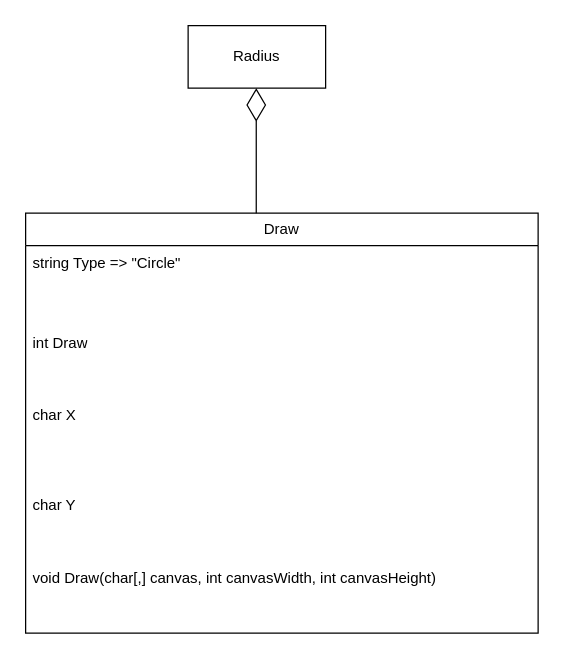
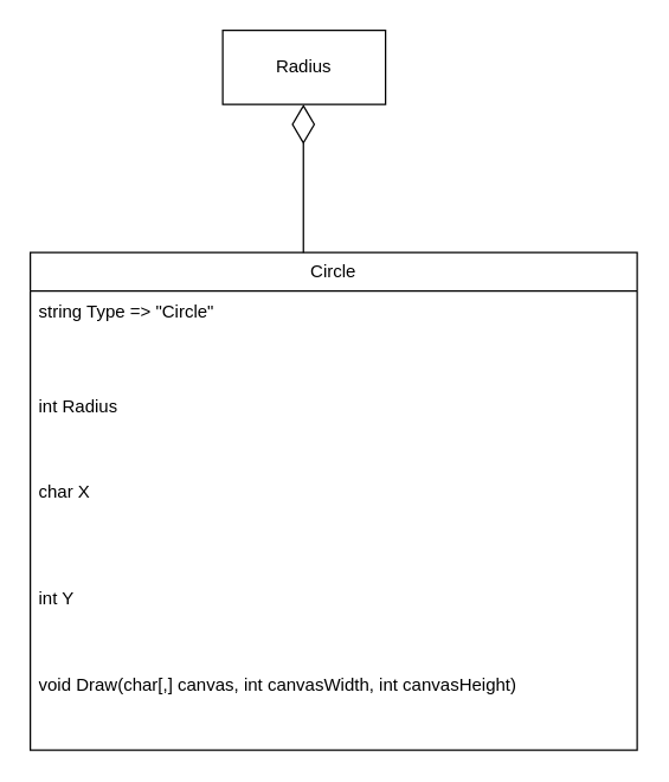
  <mxCell id="0" />
  <mxCell id="1" parent="0" />
- <mxCell id="2" value="Draw" style="swimlane;fontStyle=0;childLayout=stackLayout;horizontal=1;startSize=26;fillColor=none;horizontalStack=0;resizeParent=1;resizeParentMax=0;resizeLast=0;collapsible=1;marginBottom=0;whiteSpace=wrap;html=1;" vertex="1" parent="1"><mxGeometry x="20" y="170" width="410" height="336" as="geometry" /></mxCell>
+ <mxCell id="2" value="Circle" style="swimlane;fontStyle=0;childLayout=stackLayout;horizontal=1;startSize=26;fillColor=none;horizontalStack=0;resizeParent=1;resizeParentMax=0;resizeLast=0;collapsible=1;marginBottom=0;whiteSpace=wrap;html=1;" vertex="1" parent="1"><mxGeometry x="20" y="170" width="410" height="336" as="geometry" /></mxCell>
  <mxCell id="3" value="string Type =&amp;gt; &quot;Circle&quot;" style="text;strokeColor=none;fillColor=none;align=left;verticalAlign=top;spacingLeft=4;spacingRight=4;overflow=hidden;rotatable=0;points=[[0,0.5],[1,0.5]];portConstraint=eastwest;whiteSpace=wrap;html=1;" vertex="1" parent="2"><mxGeometry y="26" width="410" height="64" as="geometry" /></mxCell>
- <mxCell id="4" value="int Draw" style="text;strokeColor=none;fillColor=none;align=left;verticalAlign=top;spacingLeft=4;spacingRight=4;overflow=hidden;rotatable=0;points=[[0,0.5],[1,0.5]];portConstraint=eastwest;whiteSpace=wrap;html=1;" vertex="1" parent="2"><mxGeometry y="90" width="410" height="58" as="geometry" /></mxCell>
+ <mxCell id="4" value="int Radius" style="text;strokeColor=none;fillColor=none;align=left;verticalAlign=top;spacingLeft=4;spacingRight=4;overflow=hidden;rotatable=0;points=[[0,0.5],[1,0.5]];portConstraint=eastwest;whiteSpace=wrap;html=1;" vertex="1" parent="2"><mxGeometry y="90" width="410" height="58" as="geometry" /></mxCell>
  <mxCell id="5" value="char X" style="text;strokeColor=none;fillColor=none;align=left;verticalAlign=top;spacingLeft=4;spacingRight=4;overflow=hidden;rotatable=0;points=[[0,0.5],[1,0.5]];portConstraint=eastwest;whiteSpace=wrap;html=1;" vertex="1" parent="2"><mxGeometry y="148" width="410" height="72" as="geometry" /></mxCell>
- <mxCell id="6" value="char Y" style="text;strokeColor=none;fillColor=none;align=left;verticalAlign=top;spacingLeft=4;spacingRight=4;overflow=hidden;rotatable=0;points=[[0,0.5],[1,0.5]];portConstraint=eastwest;whiteSpace=wrap;html=1;" vertex="1" parent="2"><mxGeometry y="220" width="410" height="58" as="geometry" /></mxCell>
+ <mxCell id="6" value="int Y" style="text;strokeColor=none;fillColor=none;align=left;verticalAlign=top;spacingLeft=4;spacingRight=4;overflow=hidden;rotatable=0;points=[[0,0.5],[1,0.5]];portConstraint=eastwest;whiteSpace=wrap;html=1;" vertex="1" parent="2"><mxGeometry y="220" width="410" height="58" as="geometry" /></mxCell>
  <mxCell id="7" value="void Draw(char[,] canvas, int canvasWidth, int canvasHeight)" style="text;strokeColor=none;fillColor=none;align=left;verticalAlign=top;spacingLeft=4;spacingRight=4;overflow=hidden;rotatable=0;points=[[0,0.5],[1,0.5]];portConstraint=eastwest;whiteSpace=wrap;html=1;" vertex="1" parent="2"><mxGeometry y="278" width="410" height="58" as="geometry" /></mxCell>
  <mxCell id="8" value="Radius" style="html=1;whiteSpace=wrap;" vertex="1" parent="1"><mxGeometry x="150" y="20" width="110" height="50" as="geometry" /></mxCell>
  <mxCell id="9" value="" style="endArrow=diamondThin;endFill=0;endSize=24;html=1;rounded=0;" edge="1" parent="1"><mxGeometry width="160" relative="1" as="geometry"><mxPoint x="204.5" y="170" as="sourcePoint" /><mxPoint x="204.5" y="70" as="targetPoint" /></mxGeometry></mxCell>
